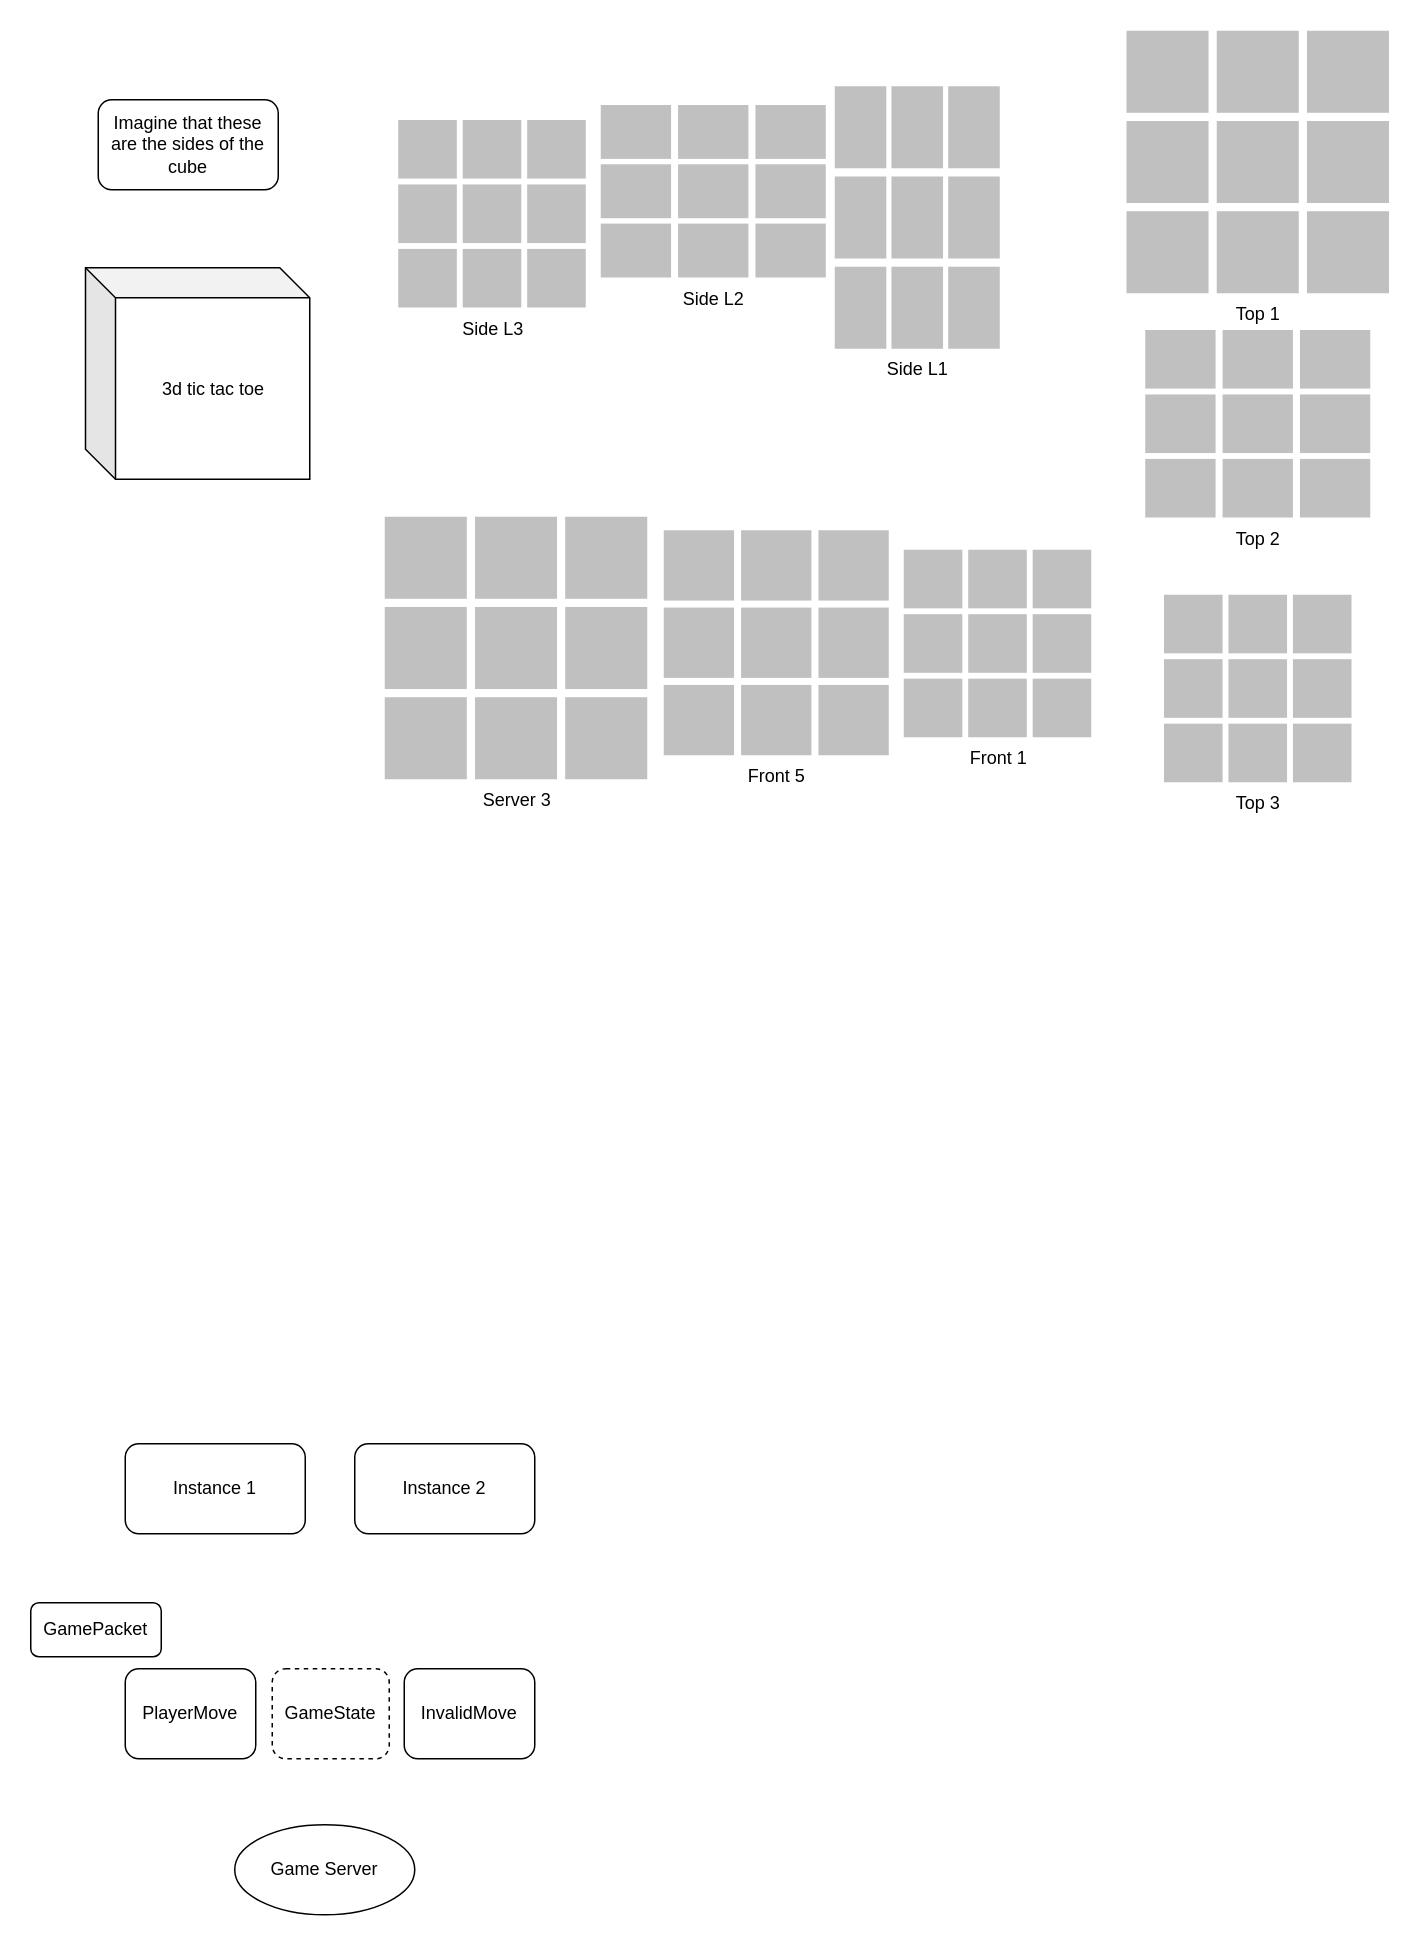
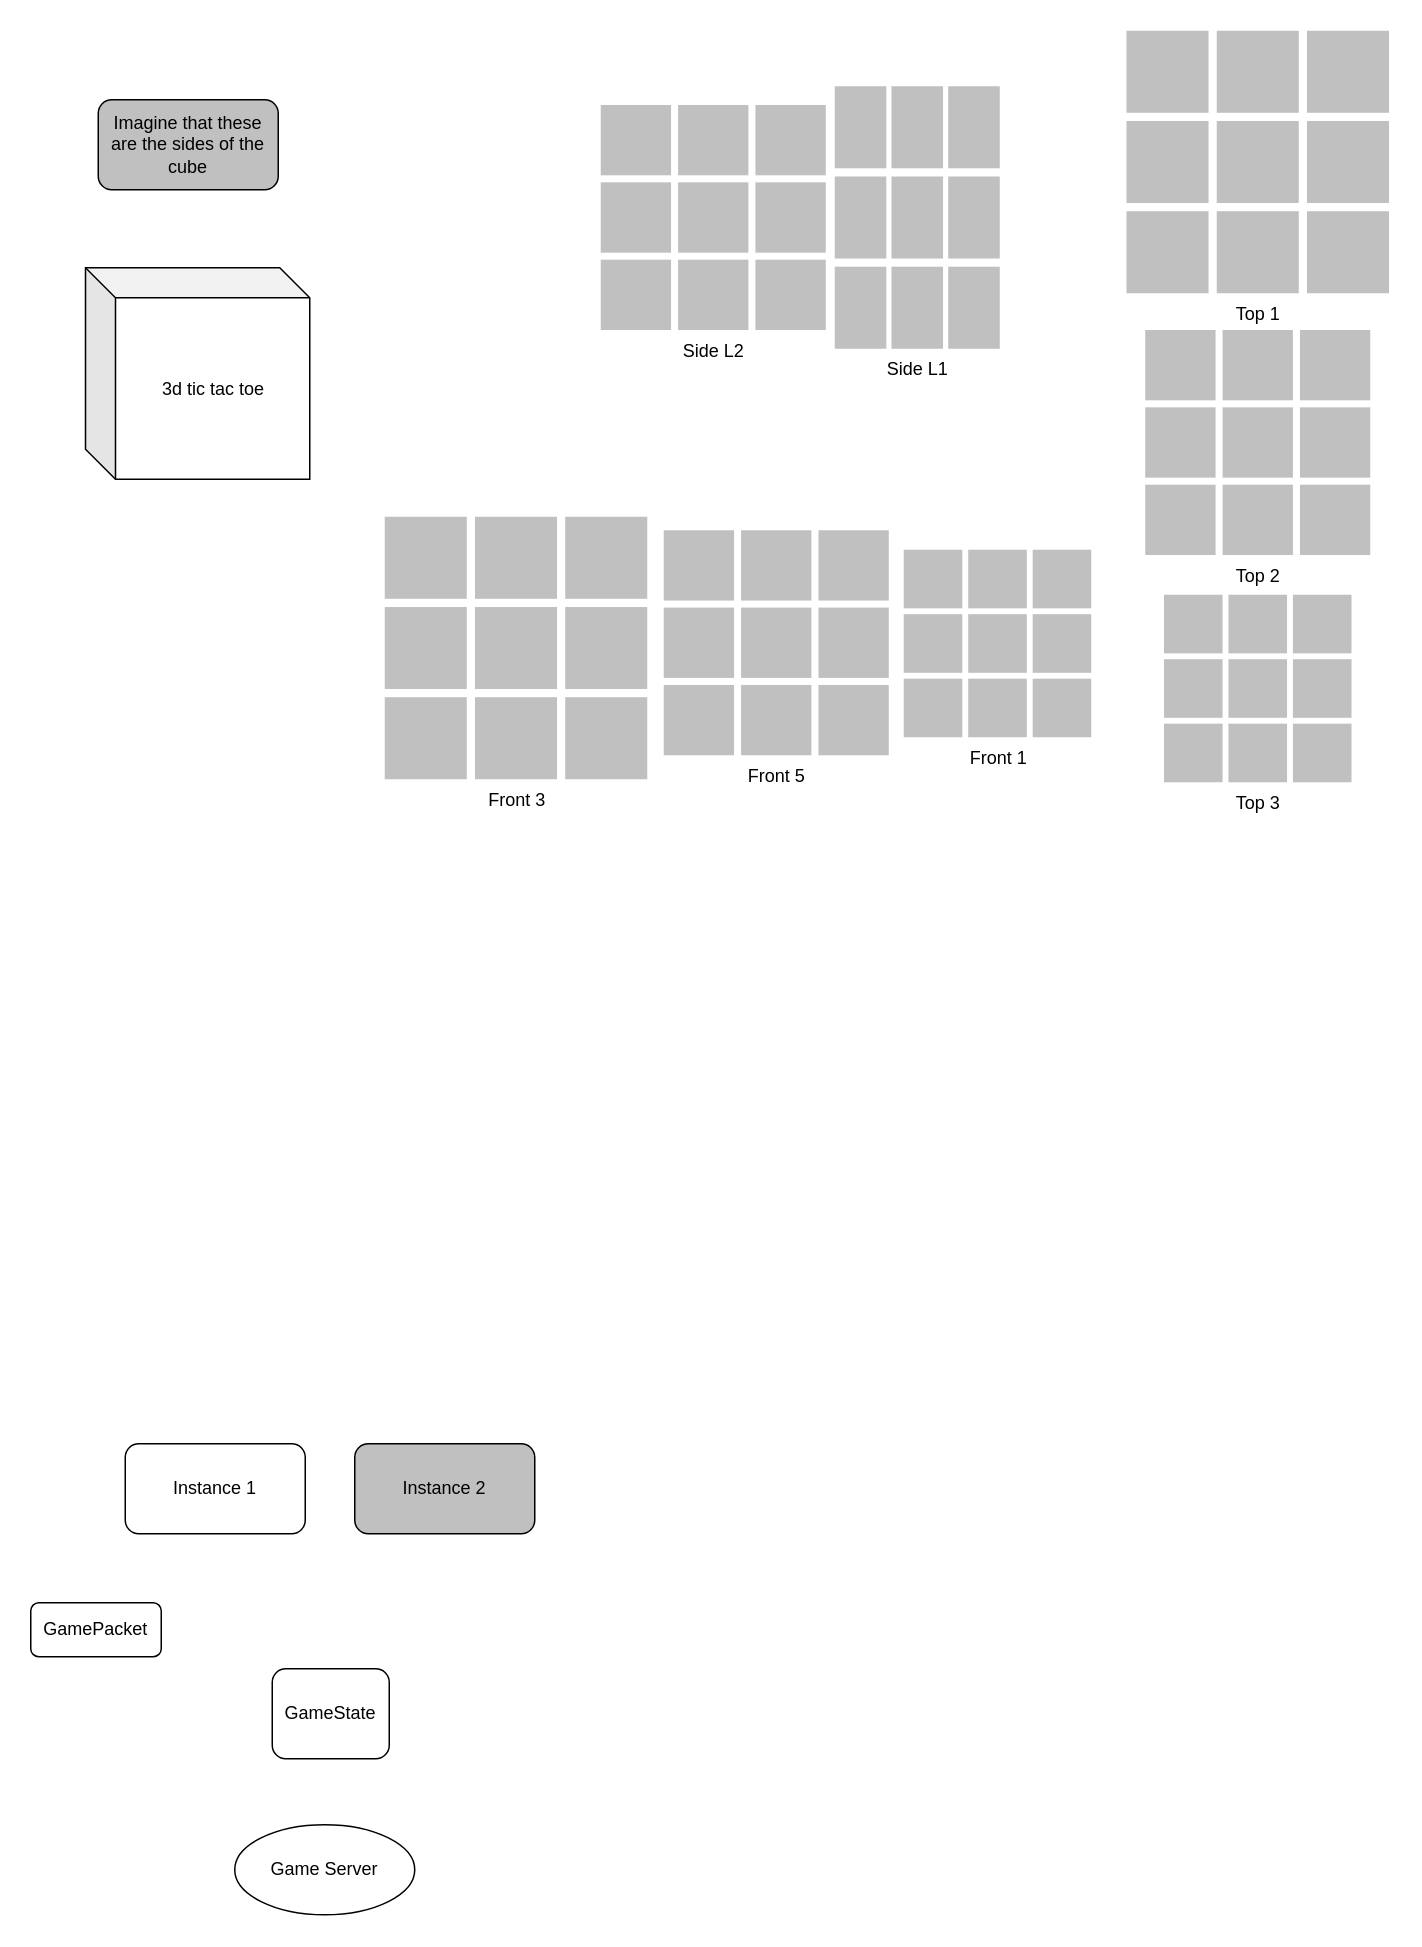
  <mxCell id="0" />
  <mxCell id="1" parent="0" />
  <mxCell id="2" value="Front 1" style="html=1;verticalLabelPosition=bottom;labelBackgroundColor=#ffffff;verticalAlign=top;shadow=0;dashed=0;strokeWidth=1;shape=mxgraph.ios7ui.iconGrid;fillColor=#c0c0c0;gridSize=3,3;" vertex="1" parent="1"><mxGeometry x="602" y="366" width="125" height="125" as="geometry" /></mxCell>
  <mxCell id="3" value="3d tic tac toe" style="shape=cube;whiteSpace=wrap;html=1;boundedLbl=1;backgroundOutline=1;darkOpacity=0.05;darkOpacity2=0.1;" vertex="1" parent="1"><mxGeometry x="56.5" y="178" width="149.5" height="141" as="geometry" /></mxCell>
- <mxCell id="4" value="Imagine that these are the sides of the cube" style="rounded=1;whiteSpace=wrap;html=1;" vertex="1" parent="1"><mxGeometry x="65" y="66" width="120" height="60" as="geometry" /></mxCell>
+ <mxCell id="4" value="Imagine that these are the sides of the cube" style="rounded=1;whiteSpace=wrap;html=1;fillColor=#c0c0c0;" vertex="1" parent="1"><mxGeometry x="65" y="66" width="120" height="60" as="geometry" /></mxCell>
  <mxCell id="5" value="Front 5" style="html=1;verticalLabelPosition=bottom;labelBackgroundColor=#ffffff;verticalAlign=top;shadow=0;dashed=0;strokeWidth=1;shape=mxgraph.ios7ui.iconGrid;fillColor=#c0c0c0;gridSize=3,3;" vertex="1" parent="1"><mxGeometry x="442" y="353" width="150" height="150" as="geometry" /></mxCell>
- <mxCell id="6" value="Server 3" style="html=1;verticalLabelPosition=bottom;labelBackgroundColor=#ffffff;verticalAlign=top;shadow=0;dashed=0;strokeWidth=1;shape=mxgraph.ios7ui.iconGrid;fillColor=#c0c0c0;gridSize=3,3;" vertex="1" parent="1"><mxGeometry x="256" y="344" width="175" height="175" as="geometry" /></mxCell>
+ <mxCell id="6" value="Front 3" style="html=1;verticalLabelPosition=bottom;labelBackgroundColor=#ffffff;verticalAlign=top;shadow=0;dashed=0;strokeWidth=1;shape=mxgraph.ios7ui.iconGrid;fillColor=#c0c0c0;gridSize=3,3;" vertex="1" parent="1"><mxGeometry x="256" y="344" width="175" height="175" as="geometry" /></mxCell>
  <mxCell id="7" value="Instance 1" style="rounded=1;whiteSpace=wrap;html=1;" vertex="1" parent="1"><mxGeometry x="83" y="962" width="120" height="60" as="geometry" /></mxCell>
- <mxCell id="8" value="Instance 2" style="rounded=1;whiteSpace=wrap;html=1;" vertex="1" parent="1"><mxGeometry x="236" y="962" width="120" height="60" as="geometry" /></mxCell>
+ <mxCell id="8" value="Instance 2" style="rounded=1;whiteSpace=wrap;html=1;fillColor=#c0c0c0;" vertex="1" parent="1"><mxGeometry x="236" y="962" width="120" height="60" as="geometry" /></mxCell>
  <mxCell id="9" value="Game Server" style="ellipse;whiteSpace=wrap;html=1;" vertex="1" parent="1"><mxGeometry x="156" y="1216" width="120" height="60" as="geometry" /></mxCell>
- <mxCell id="10" value="GameState" style="rounded=1;whiteSpace=wrap;html=1;dashed=1;" vertex="1" parent="1"><mxGeometry x="181" y="1112" width="78" height="60" as="geometry" /></mxCell>
- <mxCell id="11" value="PlayerMove" style="rounded=1;whiteSpace=wrap;html=1;" vertex="1" parent="1"><mxGeometry x="83" y="1112" width="87" height="60" as="geometry" /></mxCell>
- <mxCell id="12" value="InvalidMove" style="rounded=1;whiteSpace=wrap;html=1;" vertex="1" parent="1"><mxGeometry x="269" y="1112" width="87" height="60" as="geometry" /></mxCell>
+ <mxCell id="10" value="GameState" style="rounded=1;whiteSpace=wrap;html=1;" vertex="1" parent="1"><mxGeometry x="181" y="1112" width="78" height="60" as="geometry" /></mxCell>
  <mxCell id="13" value="GamePacket" style="rounded=1;whiteSpace=wrap;html=1;" vertex="1" parent="1"><mxGeometry x="20" y="1068" width="87" height="36" as="geometry" /></mxCell>
  <mxCell id="14" value="Top 3" style="html=1;verticalLabelPosition=bottom;labelBackgroundColor=#ffffff;verticalAlign=top;shadow=0;dashed=0;strokeWidth=1;shape=mxgraph.ios7ui.iconGrid;fillColor=#c0c0c0;gridSize=3,3;" vertex="1" parent="1"><mxGeometry x="775.5" y="396" width="125" height="125" as="geometry" /></mxCell>
- <mxCell id="15" value="Top 2" style="html=1;verticalLabelPosition=bottom;labelBackgroundColor=#ffffff;verticalAlign=top;shadow=0;dashed=0;strokeWidth=1;shape=mxgraph.ios7ui.iconGrid;fillColor=#c0c0c0;gridSize=3,3;" vertex="1" parent="1"><mxGeometry x="763" y="219.5" width="150" height="125" as="geometry" /></mxCell>
+ <mxCell id="15" value="Top 2" style="html=1;verticalLabelPosition=bottom;labelBackgroundColor=#ffffff;verticalAlign=top;shadow=0;dashed=0;strokeWidth=1;shape=mxgraph.ios7ui.iconGrid;fillColor=#c0c0c0;gridSize=3,3;" vertex="1" parent="1"><mxGeometry x="763" y="219.5" width="150" height="150" as="geometry" /></mxCell>
  <mxCell id="16" value="Top 1" style="html=1;verticalLabelPosition=bottom;labelBackgroundColor=#ffffff;verticalAlign=top;shadow=0;dashed=0;strokeWidth=1;shape=mxgraph.ios7ui.iconGrid;fillColor=#c0c0c0;gridSize=3,3;" vertex="1" parent="1"><mxGeometry x="750.5" y="20" width="175" height="175" as="geometry" /></mxCell>
- <mxCell id="17" value="Side L3" style="html=1;verticalLabelPosition=bottom;labelBackgroundColor=#ffffff;verticalAlign=top;shadow=0;dashed=0;strokeWidth=1;shape=mxgraph.ios7ui.iconGrid;fillColor=#c0c0c0;gridSize=3,3;" vertex="1" parent="1"><mxGeometry x="265" y="79.5" width="125" height="125" as="geometry" /></mxCell>
- <mxCell id="18" value="Side L2" style="html=1;verticalLabelPosition=bottom;labelBackgroundColor=#ffffff;verticalAlign=top;shadow=0;dashed=0;strokeWidth=1;shape=mxgraph.ios7ui.iconGrid;fillColor=#c0c0c0;gridSize=3,3;" vertex="1" parent="1"><mxGeometry x="400" y="69.5" width="150" height="115" as="geometry" /></mxCell>
+ <mxCell id="18" value="Side L2" style="html=1;verticalLabelPosition=bottom;labelBackgroundColor=#ffffff;verticalAlign=top;shadow=0;dashed=0;strokeWidth=1;shape=mxgraph.ios7ui.iconGrid;fillColor=#c0c0c0;gridSize=3,3;" vertex="1" parent="1"><mxGeometry x="400" y="69.5" width="150" height="150" as="geometry" /></mxCell>
  <mxCell id="19" value="Side L1" style="html=1;verticalLabelPosition=bottom;labelBackgroundColor=#ffffff;verticalAlign=top;shadow=0;dashed=0;strokeWidth=1;shape=mxgraph.ios7ui.iconGrid;fillColor=#c0c0c0;gridSize=3,3;" vertex="1" parent="1"><mxGeometry x="556" y="57" width="110" height="175" as="geometry" /></mxCell>
